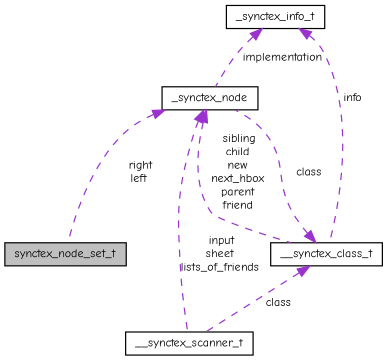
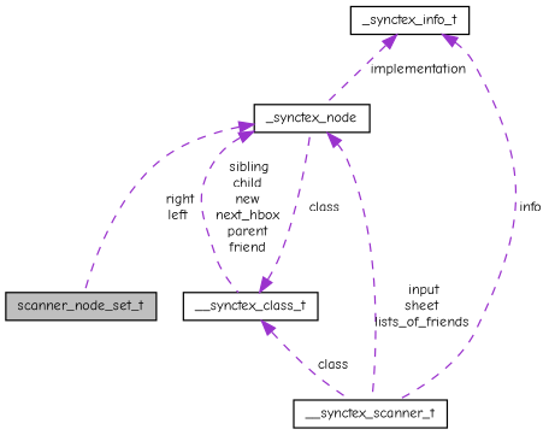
  digraph {
    fontname="Comic Neue"
    node [color=black fillcolor=white fontname="Comic Neue" fontsize=10 shape=record style=filled]
    edge [color=darkorchid3 dir=back fontname="Comic Neue" fontsize=10 labelfontname=Helvetica labelfontsize=10 style=dashed]
-   n1 [fillcolor=grey75 fontcolor=black height=0.2 label=synctex_node_set_t width=0.4]
+   n1 [fillcolor=grey75 fontcolor=black height=0.2 label=scanner_node_set_t width=0.4]
    n2 [height=0.2 label=_synctex_node width=0.4]
    n3 [height=0.2 label=__synctex_class_t width=0.4]
    n4 [height=0.2 label=__synctex_scanner_t width=0.4]
    n5 [height=0.2 label=_synctex_info_t width=0.4]
    n2 -> n1 [label=" right\nleft"]
    n2 -> n3 [label=" sibling\nchild\nnew\nnext_hbox\nparent\nfriend"]
    n2 -> n4 [label=" input\nsheet\nlists_of_friends"]
    n3 -> n2 [label=" class"]
    n3 -> n4 [label=" class"]
    n5 -> n2 [label=" implementation"]
-   n5 -> n3 [label=" info"]
+   n5 -> n4 [label=" info"]
  }
